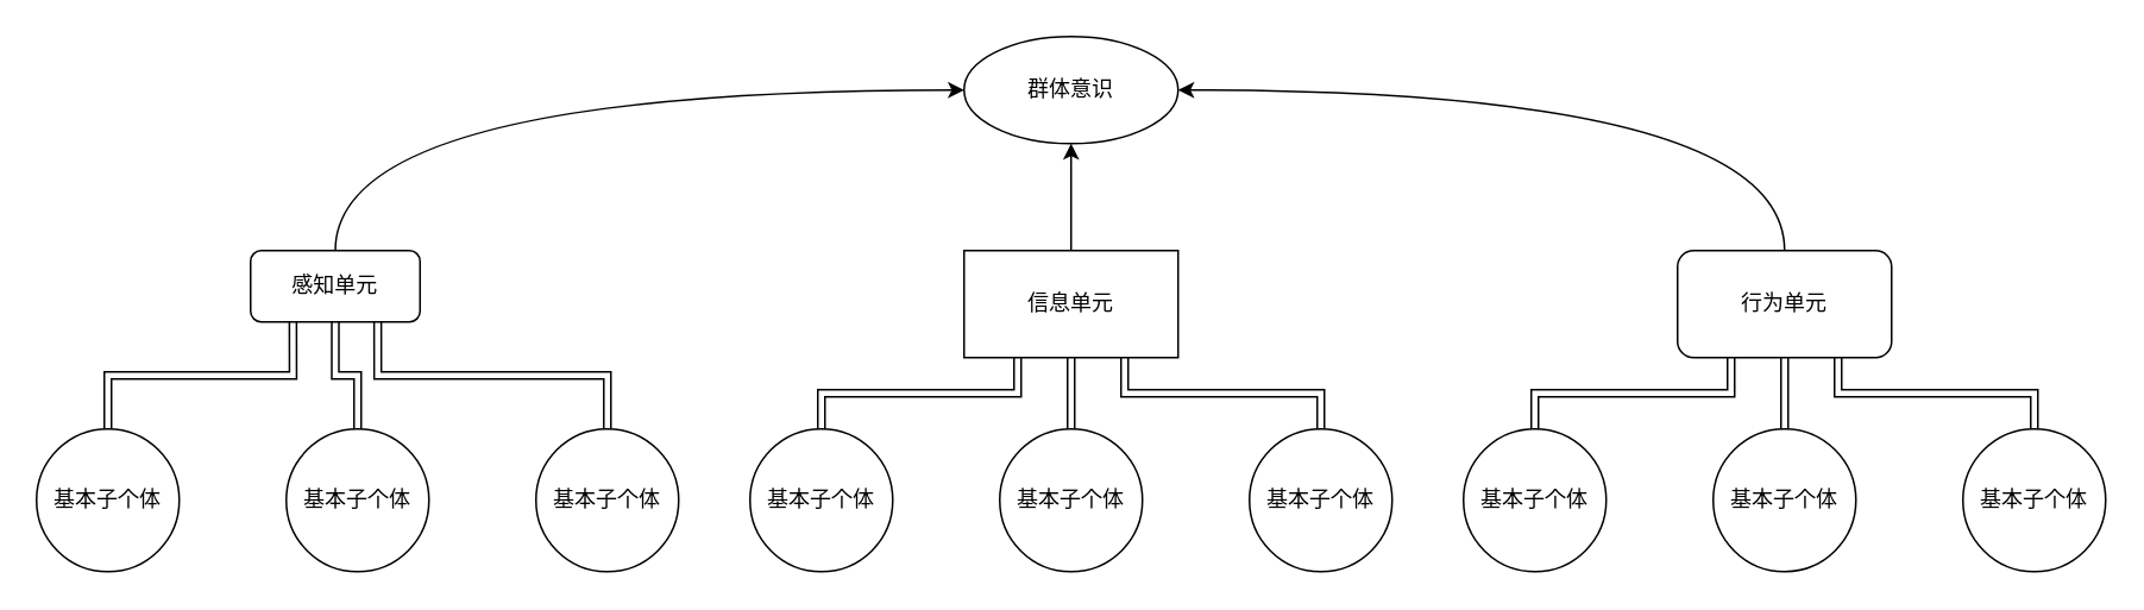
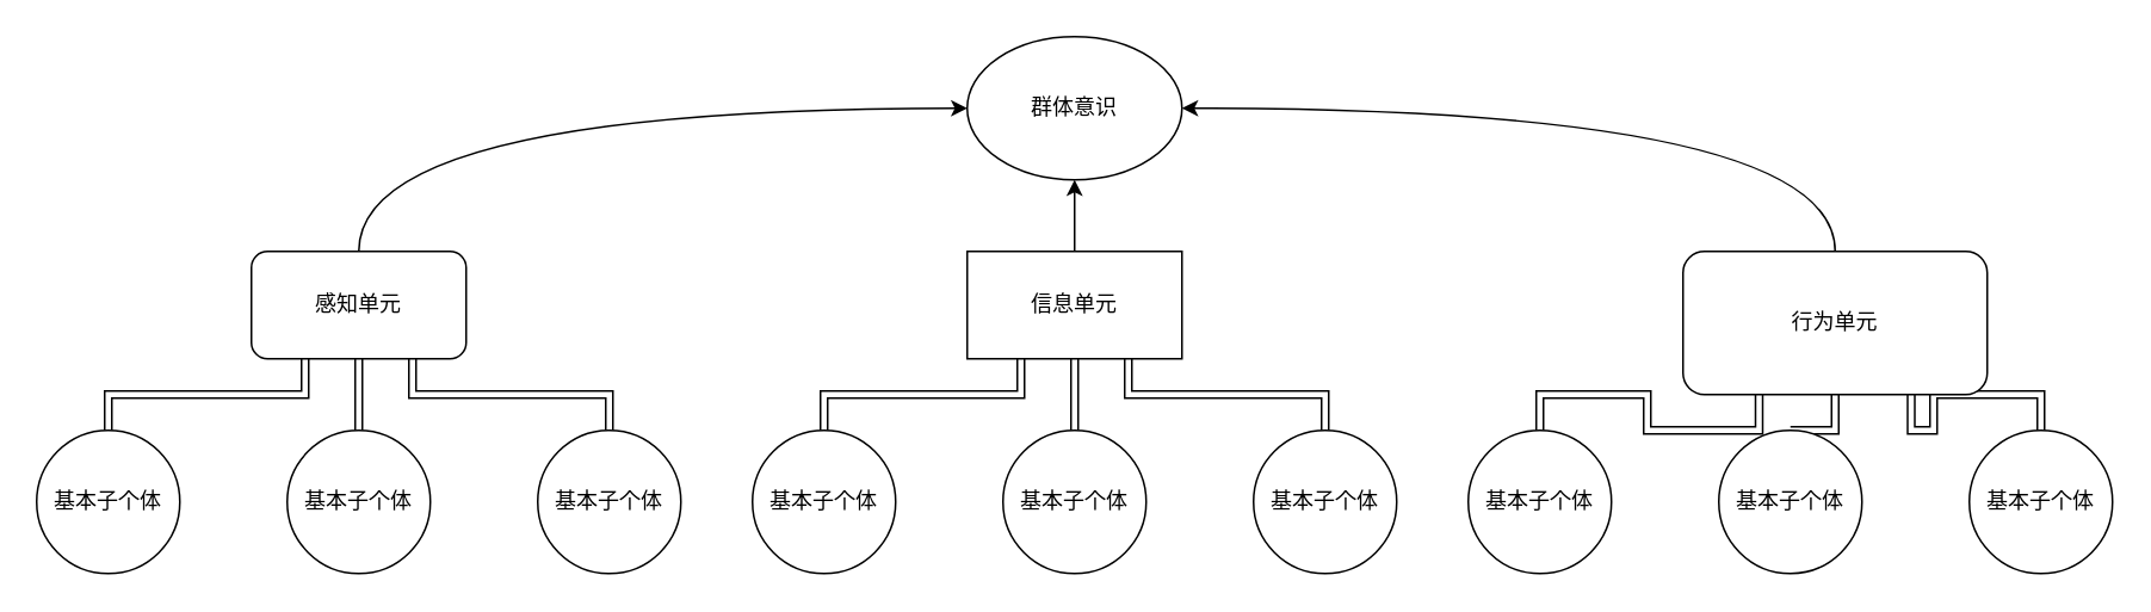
  <mxCell id="0" />
  <mxCell id="1" parent="0" />
  <mxCell id="2" style="edgeStyle=orthogonalEdgeStyle;shape=link;curved=1;rounded=0;orthogonalLoop=1;jettySize=auto;html=1;exitX=0.5;exitY=0;exitDx=0;exitDy=0;entryX=0.25;entryY=1;entryDx=0;entryDy=0;" edge="1" parent="1" source="3" target="9"><mxGeometry relative="1" as="geometry" /></mxCell>
  <mxCell id="3" value="基本子个体" style="ellipse;whiteSpace=wrap;html=1;aspect=fixed;" vertex="1" parent="1"><mxGeometry x="420" y="240" width="80" height="80" as="geometry" /></mxCell>
  <mxCell id="4" style="edgeStyle=orthogonalEdgeStyle;shape=link;curved=1;rounded=0;orthogonalLoop=1;jettySize=auto;html=1;exitX=0.5;exitY=0;exitDx=0;exitDy=0;entryX=0.75;entryY=1;entryDx=0;entryDy=0;" edge="1" parent="1" source="5" target="9"><mxGeometry relative="1" as="geometry" /></mxCell>
  <mxCell id="5" value="基本子个体" style="ellipse;whiteSpace=wrap;html=1;aspect=fixed;" vertex="1" parent="1"><mxGeometry x="700" y="240" width="80" height="80" as="geometry" /></mxCell>
  <mxCell id="6" style="edgeStyle=orthogonalEdgeStyle;shape=link;curved=1;rounded=0;orthogonalLoop=1;jettySize=auto;html=1;exitX=0.5;exitY=0;exitDx=0;exitDy=0;entryX=0.5;entryY=1;entryDx=0;entryDy=0;" edge="1" parent="1" source="7" target="9"><mxGeometry relative="1" as="geometry" /></mxCell>
  <mxCell id="7" value="基本子个体" style="ellipse;whiteSpace=wrap;html=1;aspect=fixed;" vertex="1" parent="1"><mxGeometry x="560" y="240" width="80" height="80" as="geometry" /></mxCell>
  <mxCell id="8" style="edgeStyle=orthogonalEdgeStyle;curved=1;rounded=0;orthogonalLoop=1;jettySize=auto;html=1;exitX=0.5;exitY=0;exitDx=0;exitDy=0;entryX=0.5;entryY=1;entryDx=0;entryDy=0;" edge="1" parent="1" source="9" target="10"><mxGeometry relative="1" as="geometry" /></mxCell>
  <mxCell id="9" value="信息单元" style="whiteSpace=wrap;html=1;rounded=0;" vertex="1" parent="1"><mxGeometry x="540" y="140" width="120" height="60" as="geometry" /></mxCell>
- <mxCell id="10" value="群体意识" style="ellipse;whiteSpace=wrap;html=1;" vertex="1" parent="1"><mxGeometry x="540" y="20" width="120" height="60" as="geometry" /></mxCell>
+ <mxCell id="10" value="群体意识" style="ellipse;whiteSpace=wrap;html=1;" vertex="1" parent="1"><mxGeometry x="540" y="20" width="120" height="80" as="geometry" /></mxCell>
  <mxCell id="11" style="edgeStyle=orthogonalEdgeStyle;shape=link;curved=1;rounded=0;orthogonalLoop=1;jettySize=auto;html=1;exitX=0.5;exitY=0;exitDx=0;exitDy=0;entryX=0.25;entryY=1;entryDx=0;entryDy=0;" edge="1" parent="1" source="12" target="18"><mxGeometry relative="1" as="geometry" /></mxCell>
  <mxCell id="12" value="基本子个体" style="ellipse;whiteSpace=wrap;html=1;aspect=fixed;" vertex="1" parent="1"><mxGeometry x="820" y="240" width="80" height="80" as="geometry" /></mxCell>
  <mxCell id="13" style="edgeStyle=orthogonalEdgeStyle;shape=link;curved=1;rounded=0;orthogonalLoop=1;jettySize=auto;html=1;exitX=0.5;exitY=0;exitDx=0;exitDy=0;entryX=0.75;entryY=1;entryDx=0;entryDy=0;" edge="1" parent="1" source="14" target="18"><mxGeometry relative="1" as="geometry" /></mxCell>
  <mxCell id="14" value="基本子个体" style="ellipse;whiteSpace=wrap;html=1;aspect=fixed;" vertex="1" parent="1"><mxGeometry x="1100" y="240" width="80" height="80" as="geometry" /></mxCell>
  <mxCell id="15" style="edgeStyle=orthogonalEdgeStyle;shape=link;curved=1;rounded=0;orthogonalLoop=1;jettySize=auto;html=1;exitX=0.5;exitY=0;exitDx=0;exitDy=0;entryX=0.5;entryY=1;entryDx=0;entryDy=0;" edge="1" parent="1" source="16" target="18"><mxGeometry relative="1" as="geometry" /></mxCell>
  <mxCell id="16" value="基本子个体" style="ellipse;whiteSpace=wrap;html=1;aspect=fixed;" vertex="1" parent="1"><mxGeometry x="960" y="240" width="80" height="80" as="geometry" /></mxCell>
  <mxCell id="17" style="edgeStyle=orthogonalEdgeStyle;curved=1;rounded=0;orthogonalLoop=1;jettySize=auto;html=1;exitX=0.5;exitY=0;exitDx=0;exitDy=0;entryX=1;entryY=0.5;entryDx=0;entryDy=0;" edge="1" parent="1" source="18" target="10"><mxGeometry relative="1" as="geometry" /></mxCell>
- <mxCell id="18" value="行为单元" style="rounded=1;whiteSpace=wrap;html=1;" vertex="1" parent="1"><mxGeometry x="940" y="140" width="120" height="60" as="geometry" /></mxCell>
+ <mxCell id="18" value="行为单元" style="rounded=1;whiteSpace=wrap;html=1;" vertex="1" parent="1"><mxGeometry x="940" y="140" width="170" height="80" as="geometry" /></mxCell>
  <mxCell id="19" style="edgeStyle=orthogonalEdgeStyle;shape=link;curved=1;rounded=0;orthogonalLoop=1;jettySize=auto;html=1;exitX=0.5;exitY=0;exitDx=0;exitDy=0;entryX=0.25;entryY=1;entryDx=0;entryDy=0;" edge="1" parent="1" source="20" target="26"><mxGeometry relative="1" as="geometry" /></mxCell>
  <mxCell id="20" value="基本子个体" style="ellipse;whiteSpace=wrap;html=1;aspect=fixed;" vertex="1" parent="1"><mxGeometry x="20" y="240" width="80" height="80" as="geometry" /></mxCell>
  <mxCell id="21" style="edgeStyle=orthogonalEdgeStyle;shape=link;curved=1;rounded=0;orthogonalLoop=1;jettySize=auto;html=1;exitX=0.5;exitY=0;exitDx=0;exitDy=0;entryX=0.75;entryY=1;entryDx=0;entryDy=0;" edge="1" parent="1" source="22" target="26"><mxGeometry relative="1" as="geometry" /></mxCell>
  <mxCell id="22" value="基本子个体" style="ellipse;whiteSpace=wrap;html=1;aspect=fixed;" vertex="1" parent="1"><mxGeometry x="300" y="240" width="80" height="80" as="geometry" /></mxCell>
  <mxCell id="23" style="edgeStyle=orthogonalEdgeStyle;shape=link;curved=1;rounded=0;orthogonalLoop=1;jettySize=auto;html=1;exitX=0.5;exitY=0;exitDx=0;exitDy=0;entryX=0.5;entryY=1;entryDx=0;entryDy=0;" edge="1" parent="1" source="24" target="26"><mxGeometry relative="1" as="geometry" /></mxCell>
  <mxCell id="24" value="基本子个体" style="ellipse;whiteSpace=wrap;html=1;aspect=fixed;" vertex="1" parent="1"><mxGeometry x="160" y="240" width="80" height="80" as="geometry" /></mxCell>
  <mxCell id="25" style="edgeStyle=orthogonalEdgeStyle;curved=1;rounded=0;orthogonalLoop=1;jettySize=auto;html=1;exitX=0.5;exitY=0;exitDx=0;exitDy=0;entryX=0;entryY=0.5;entryDx=0;entryDy=0;" edge="1" parent="1" source="26" target="10"><mxGeometry relative="1" as="geometry" /></mxCell>
- <mxCell id="26" value="感知单元" style="rounded=1;whiteSpace=wrap;html=1;" vertex="1" parent="1"><mxGeometry x="140" y="140" width="95" height="40" as="geometry" /></mxCell>
+ <mxCell id="26" value="感知单元" style="rounded=1;whiteSpace=wrap;html=1;" vertex="1" parent="1"><mxGeometry x="140" y="140" width="120" height="60" as="geometry" /></mxCell>
